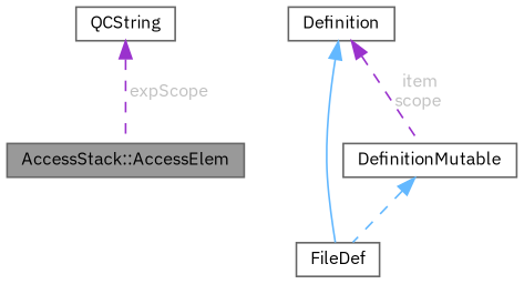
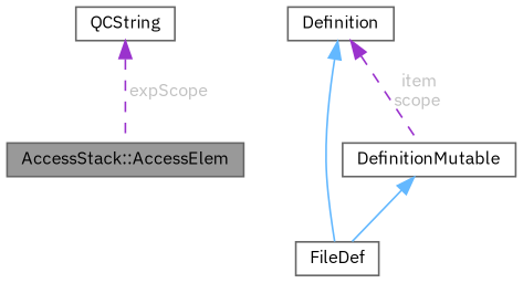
  digraph {
    fontname="IBM Plex Sans"
    node [color=gray40 fillcolor=white fontname="IBM Plex Sans" fontsize=10 shape=box style=filled]
    edge [color=steelblue1 dir=back fontname="IBM Plex Sans" fontsize=10 labelfontname=Helvetica labelfontsize=10 style=solid]
    n1 [fillcolor=grey60 fontcolor=black height=0.2 label="AccessStack::AccessElem" width=0.4]
    n2 [height=0.2 label=Definition width=0.4]
    n3 [height=0.2 label=FileDef width=0.4]
    n4 [height=0.2 label=DefinitionMutable width=0.4]
    n5 [height=0.2 label=QCString width=0.4]
    n2 -> n3
    n2 -> n4 [color=darkorchid3 fontcolor=grey label=" item\nscope" style=dashed]
-   n4 -> n3 [style=dashed]
+   n4 -> n3
    n5 -> n1 [color=darkorchid3 fontcolor=grey label=" expScope" style=dashed]
  }
